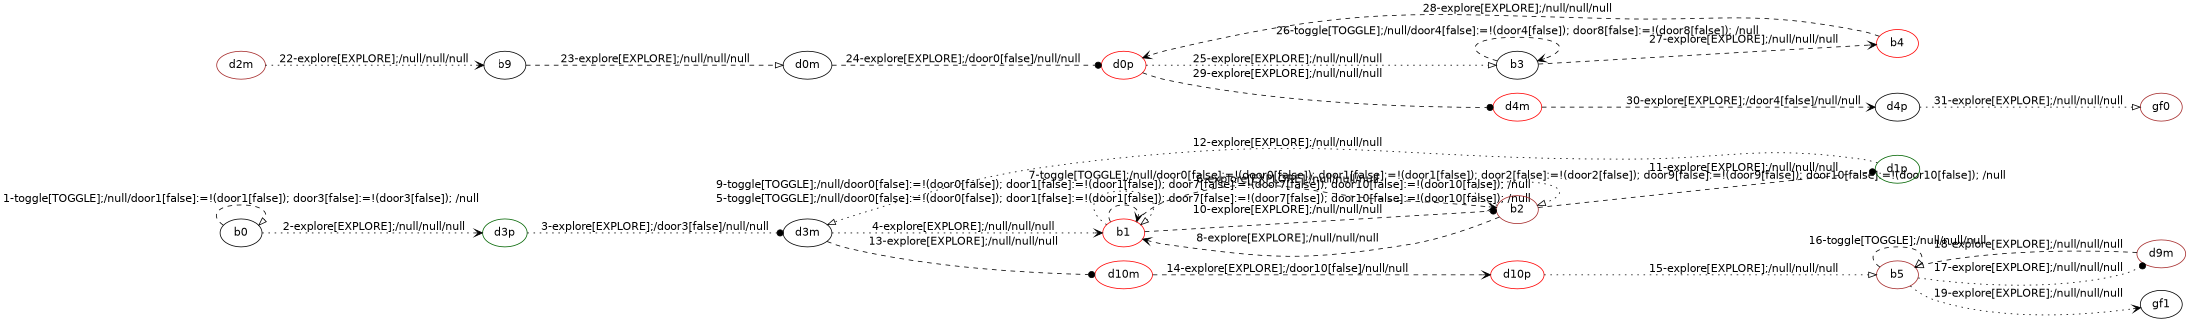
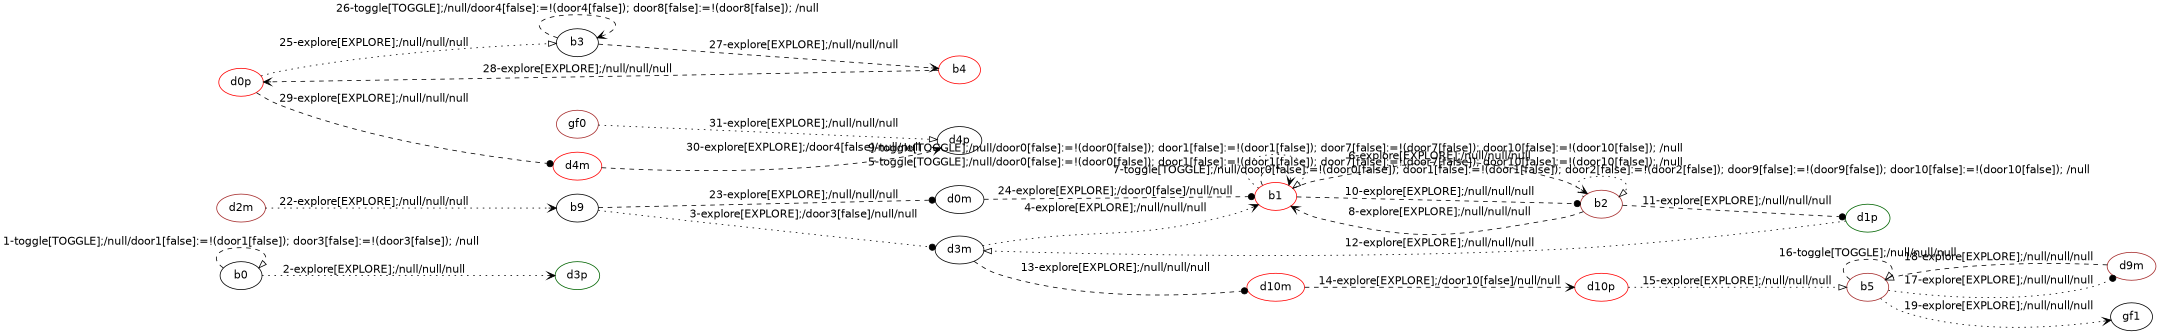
  digraph {
    fontname="DejaVu Sans"
    rankdir=LR
    node [color=black fontname="DejaVu Sans"]
    edge [arrowhead=vee fontname="DejaVu Sans" style=dashed]
    b0
    d3p [color=darkgreen]
    d3m
    b1 [color=red]
    d10m [color=red]
    b2 [color=brown]
    d10p [color=red]
    d1p [color=darkgreen]
    b5 [color=brown]
    d9m [color=brown]
    gf1
    d2m [color=brown]
    b9
    d0m
    d0p [color=red]
    b3
    d4m [color=red]
    b4 [color=red]
    d4p
    gf0 [color=brown]
    b0 -> b0 [arrowhead=onormal label="1-toggle[TOGGLE];/null/door1[false]:=!(door1[false]); door3[false]:=!(door3[false]); /null"]
    b0 -> d3p [label="2-explore[EXPLORE];/null/null/null" style=dotted]
-   d3p -> d3m [arrowhead=dot label="3-explore[EXPLORE];/door3[false]/null/null" style=dotted]
+   b9 -> d3m [arrowhead=dot label="3-explore[EXPLORE];/door3[false]/null/null" style=dotted]
    d3m -> b1 [label="4-explore[EXPLORE];/null/null/null" style=dotted]
    d3m -> d10m [arrowhead=dot label="13-explore[EXPLORE];/null/null/null"]
    b1 -> b1 [label="5-toggle[TOGGLE];/null/door0[false]:=!(door0[false]); door1[false]:=!(door1[false]); door7[false]:=!(door7[false]); door10[false]:=!(door10[false]); /null"]
    b1 -> b1 [arrowhead=onormal label="9-toggle[TOGGLE];/null/door0[false]:=!(door0[false]); door1[false]:=!(door1[false]); door7[false]:=!(door7[false]); door10[false]:=!(door10[false]); /null" style=dotted]
    b1 -> b2 [label="6-explore[EXPLORE];/null/null/null"]
    b1 -> b2 [arrowhead=dot label="10-explore[EXPLORE];/null/null/null"]
    d10m -> d10p [label="14-explore[EXPLORE];/door10[false]/null/null"]
    b2 -> b1 [label="8-explore[EXPLORE];/null/null/null"]
    b2 -> b2 [arrowhead=onormal label="7-toggle[TOGGLE];/null/door0[false]:=!(door0[false]); door1[false]:=!(door1[false]); door2[false]:=!(door2[false]); door9[false]:=!(door9[false]); door10[false]:=!(door10[false]); /null" style=dotted]
    b2 -> d1p [arrowhead=dot label="11-explore[EXPLORE];/null/null/null"]
    d10p -> b5 [arrowhead=onormal label="15-explore[EXPLORE];/null/null/null" style=dotted]
    d1p -> d3m [arrowhead=onormal label="12-explore[EXPLORE];/null/null/null" style=dotted]
    b5 -> b5 [arrowhead=onormal label="16-toggle[TOGGLE];/null/null/null"]
    b5 -> d9m [arrowhead=dot label="17-explore[EXPLORE];/null/null/null" style=dotted]
    b5 -> gf1 [label="19-explore[EXPLORE];/null/null/null" style=dotted]
    d9m -> b5 [arrowhead=onormal label="18-explore[EXPLORE];/null/null/null"]
    d2m -> b9 [label="22-explore[EXPLORE];/null/null/null" style=dotted]
-   b9 -> d0m [arrowhead=onormal label="23-explore[EXPLORE];/null/null/null"]
-   d0m -> d0p [arrowhead=dot label="24-explore[EXPLORE];/door0[false]/null/null"]
+   b9 -> d0m [arrowhead=dot label="23-explore[EXPLORE];/null/null/null"]
+   d0m -> b1 [arrowhead=dot label="24-explore[EXPLORE];/door0[false]/null/null"]
    d0p -> b3 [arrowhead=onormal label="25-explore[EXPLORE];/null/null/null" style=dotted]
    d0p -> d4m [arrowhead=dot label="29-explore[EXPLORE];/null/null/null"]
    b3 -> b3 [label="26-toggle[TOGGLE];/null/door4[false]:=!(door4[false]); door8[false]:=!(door8[false]); /null"]
    b3 -> b4 [label="27-explore[EXPLORE];/null/null/null"]
    d4m -> d4p [label="30-explore[EXPLORE];/door4[false]/null/null"]
    b4 -> d0p [label="28-explore[EXPLORE];/null/null/null"]
-   d4p -> gf0 [arrowhead=onormal label="31-explore[EXPLORE];/null/null/null" style=dotted]
+   gf0 -> d4p [arrowhead=onormal label="31-explore[EXPLORE];/null/null/null" style=dotted]
  }
